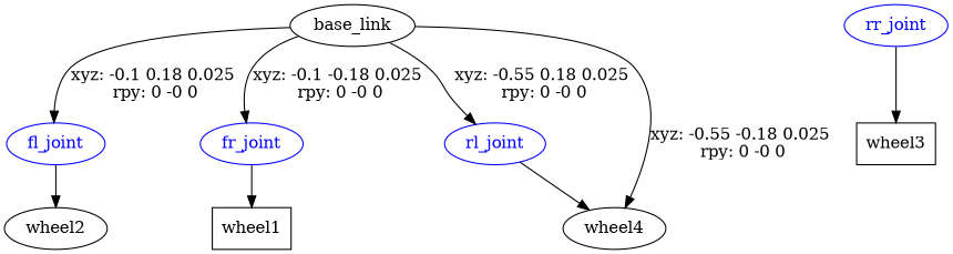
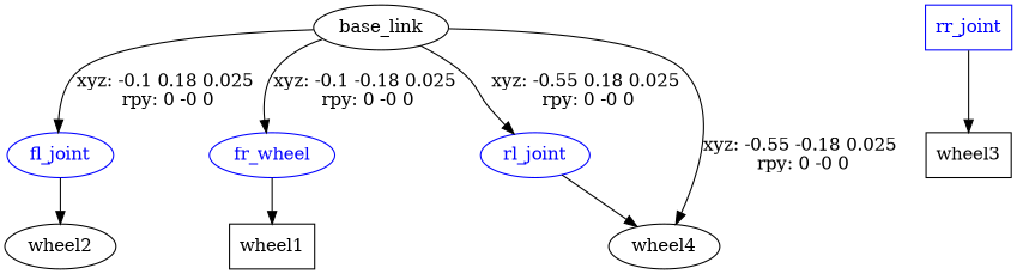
  digraph {
    node [shape=ellipse]
    n1 [label=base_link]
    fl_joint [color=blue fontcolor=blue]
-   fr_joint [color=blue fontcolor=blue]
+   fr_joint [color=blue fontcolor=blue label=fr_wheel]
    rl_joint [color=blue fontcolor=blue]
    n5 [label=wheel4]
    n6 [label=wheel2]
    n7 [label=wheel1 shape=box]
-   rr_joint [color=blue fontcolor=blue]
+   rr_joint [color=blue fontcolor=blue shape=box]
    n9 [label=wheel3 shape=box]
    n1 -> fl_joint [label="xyz: -0.1 0.18 0.025 \nrpy: 0 -0 0"]
    n1 -> fr_joint [label="xyz: -0.1 -0.18 0.025 \nrpy: 0 -0 0"]
    n1 -> rl_joint [label="xyz: -0.55 0.18 0.025 \nrpy: 0 -0 0"]
    n1 -> n5 [label="xyz: -0.55 -0.18 0.025 \nrpy: 0 -0 0"]
    fl_joint -> n6
    fr_joint -> n7
    rl_joint -> n5
    rr_joint -> n9
  }
